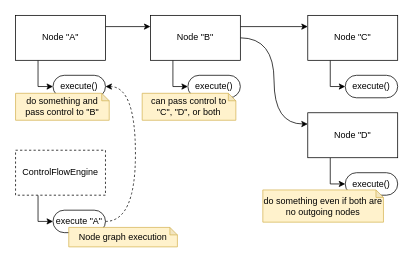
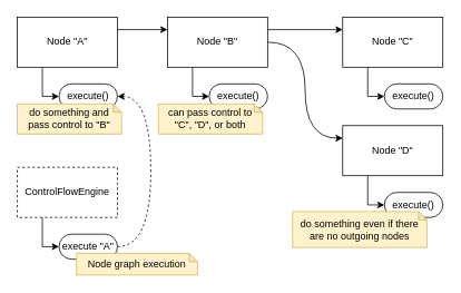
  <mxCell id="0" />
  <mxCell id="1" parent="0" />
  <mxCell id="2" style="edgeStyle=orthogonalEdgeStyle;rounded=0;orthogonalLoop=1;jettySize=auto;html=1;exitX=1;exitY=0.25;exitDx=0;exitDy=0;entryX=0;entryY=0.25;entryDx=0;entryDy=0;" edge="1" parent="1" source="4" target="9"><mxGeometry relative="1" as="geometry" /></mxCell>
  <mxCell id="3" style="edgeStyle=orthogonalEdgeStyle;rounded=0;orthogonalLoop=1;jettySize=auto;html=1;exitX=0.25;exitY=1;exitDx=0;exitDy=0;entryX=0;entryY=0.5;entryDx=0;entryDy=0;" edge="1" parent="1" source="4" target="5"><mxGeometry relative="1" as="geometry" /></mxCell>
  <mxCell id="4" value="Node &quot;A&quot;" style="rounded=0;whiteSpace=wrap;html=1;" parent="1" vertex="1"><mxGeometry x="20" y="20" width="120" height="60" as="geometry" /></mxCell>
  <mxCell id="5" value="execute()" style="rounded=1;whiteSpace=wrap;html=1;arcSize=50;" parent="1" vertex="1"><mxGeometry x="70" y="100" width="70" height="30" as="geometry" /></mxCell>
  <mxCell id="6" style="edgeStyle=orthogonalEdgeStyle;rounded=0;orthogonalLoop=1;jettySize=auto;html=1;exitX=1;exitY=0.25;exitDx=0;exitDy=0;entryX=0;entryY=0.25;entryDx=0;entryDy=0;" edge="1" parent="1" source="9" target="11"><mxGeometry relative="1" as="geometry" /></mxCell>
  <mxCell id="7" style="edgeStyle=orthogonalEdgeStyle;rounded=0;orthogonalLoop=1;jettySize=auto;html=1;exitX=1;exitY=0.5;exitDx=0;exitDy=0;entryX=0;entryY=0.25;entryDx=0;entryDy=0;curved=1;" edge="1" parent="1" source="9" target="13"><mxGeometry relative="1" as="geometry" /></mxCell>
  <mxCell id="8" style="edgeStyle=orthogonalEdgeStyle;rounded=0;orthogonalLoop=1;jettySize=auto;html=1;exitX=0.25;exitY=1;exitDx=0;exitDy=0;entryX=0;entryY=0.5;entryDx=0;entryDy=0;" edge="1" parent="1" source="9" target="14"><mxGeometry relative="1" as="geometry" /></mxCell>
  <mxCell id="9" value="Node &quot;B&quot;" style="rounded=0;whiteSpace=wrap;html=1;" vertex="1" parent="1"><mxGeometry x="200" y="20" width="120" height="60" as="geometry" /></mxCell>
  <mxCell id="10" style="edgeStyle=orthogonalEdgeStyle;rounded=0;orthogonalLoop=1;jettySize=auto;html=1;exitX=0.25;exitY=1;exitDx=0;exitDy=0;entryX=0;entryY=0.5;entryDx=0;entryDy=0;" edge="1" parent="1" source="11" target="15"><mxGeometry relative="1" as="geometry" /></mxCell>
  <mxCell id="11" value="Node &quot;C&quot;" style="rounded=0;whiteSpace=wrap;html=1;" vertex="1" parent="1"><mxGeometry x="410" y="20" width="120" height="60" as="geometry" /></mxCell>
  <mxCell id="12" style="edgeStyle=orthogonalEdgeStyle;rounded=0;orthogonalLoop=1;jettySize=auto;html=1;exitX=0.25;exitY=1;exitDx=0;exitDy=0;entryX=0;entryY=0.5;entryDx=0;entryDy=0;" edge="1" parent="1" source="13" target="16"><mxGeometry relative="1" as="geometry" /></mxCell>
  <mxCell id="13" value="Node &quot;D&quot;" style="rounded=0;whiteSpace=wrap;html=1;" vertex="1" parent="1"><mxGeometry x="410" y="150" width="120" height="60" as="geometry" /></mxCell>
  <mxCell id="14" value="execute()" style="rounded=1;whiteSpace=wrap;html=1;arcSize=50;" vertex="1" parent="1"><mxGeometry x="250" y="100" width="70" height="30" as="geometry" /></mxCell>
  <mxCell id="15" value="execute()" style="rounded=1;whiteSpace=wrap;html=1;arcSize=50;" vertex="1" parent="1"><mxGeometry x="460" y="100" width="70" height="30" as="geometry" /></mxCell>
  <mxCell id="16" value="execute()" style="rounded=1;whiteSpace=wrap;html=1;arcSize=50;" vertex="1" parent="1"><mxGeometry x="460" y="230" width="70" height="30" as="geometry" /></mxCell>
  <mxCell id="17" value="do something and pass control to &quot;B&quot;" style="shape=note;whiteSpace=wrap;html=1;backgroundOutline=1;darkOpacity=0.05;size=10;fillColor=#fff2cc;strokeColor=#d6b656;" vertex="1" parent="1"><mxGeometry x="20" y="124" width="125" height="36" as="geometry" /></mxCell>
  <mxCell id="18" style="edgeStyle=orthogonalEdgeStyle;rounded=0;orthogonalLoop=1;jettySize=auto;html=1;exitX=0.25;exitY=1;exitDx=0;exitDy=0;entryX=0;entryY=0.5;entryDx=0;entryDy=0;" edge="1" parent="1" source="19" target="21"><mxGeometry relative="1" as="geometry" /></mxCell>
  <mxCell id="19" value="ControlFlowEngine" style="rounded=0;whiteSpace=wrap;html=1;dashed=1;" vertex="1" parent="1"><mxGeometry x="20" y="200" width="120" height="60" as="geometry" /></mxCell>
  <mxCell id="20" style="edgeStyle=orthogonalEdgeStyle;rounded=0;orthogonalLoop=1;jettySize=auto;html=1;exitX=1;exitY=0.5;exitDx=0;exitDy=0;entryX=1;entryY=0.5;entryDx=0;entryDy=0;curved=1;dashed=1;" edge="1" parent="1" source="21" target="5"><mxGeometry relative="1" as="geometry"><Array as="points"><mxPoint x="180" y="295" /><mxPoint x="180" y="115" /></Array></mxGeometry></mxCell>
  <mxCell id="21" value="execute &quot;A&quot;" style="rounded=1;whiteSpace=wrap;html=1;arcSize=50;" vertex="1" parent="1"><mxGeometry x="70" y="280" width="70" height="30" as="geometry" /></mxCell>
  <mxCell id="22" value="Node graph execution" style="shape=note;whiteSpace=wrap;html=1;backgroundOutline=1;darkOpacity=0.05;size=10;fillColor=#fff2cc;strokeColor=#d6b656;" vertex="1" parent="1"><mxGeometry x="91" y="303" width="145" height="26" as="geometry" /></mxCell>
  <mxCell id="23" value="can pass control to &quot;C&quot;, &quot;D&quot;, or both" style="shape=note;whiteSpace=wrap;html=1;backgroundOutline=1;darkOpacity=0.05;size=10;fillColor=#fff2cc;strokeColor=#d6b656;" vertex="1" parent="1"><mxGeometry x="189" y="124" width="125" height="36" as="geometry" /></mxCell>
- <mxCell id="24" value="do something even if both are no outgoing nodes" style="shape=note;whiteSpace=wrap;html=1;backgroundOutline=1;darkOpacity=0.05;size=10;fillColor=#fff2cc;strokeColor=#d6b656;" vertex="1" parent="1"><mxGeometry x="350" y="253" width="161" height="43" as="geometry" /></mxCell>
+ <mxCell id="24" value="do something even if there are no outgoing nodes" style="shape=note;whiteSpace=wrap;html=1;backgroundOutline=1;darkOpacity=0.05;size=10;fillColor=#fff2cc;strokeColor=#d6b656;" vertex="1" parent="1"><mxGeometry x="350" y="253" width="161" height="43" as="geometry" /></mxCell>
